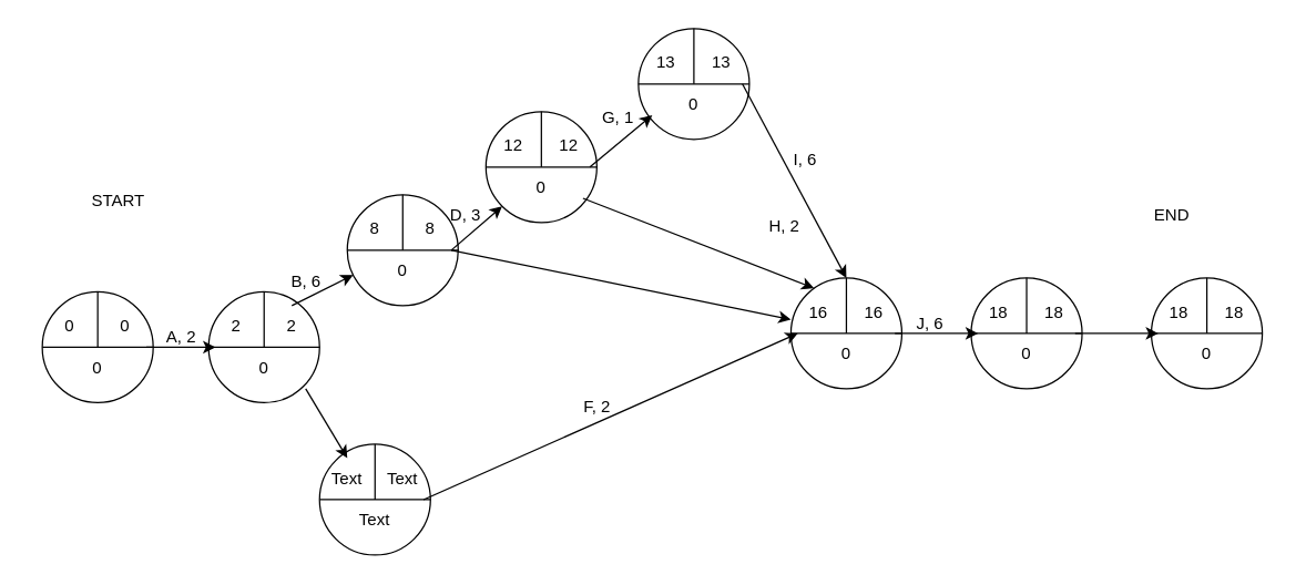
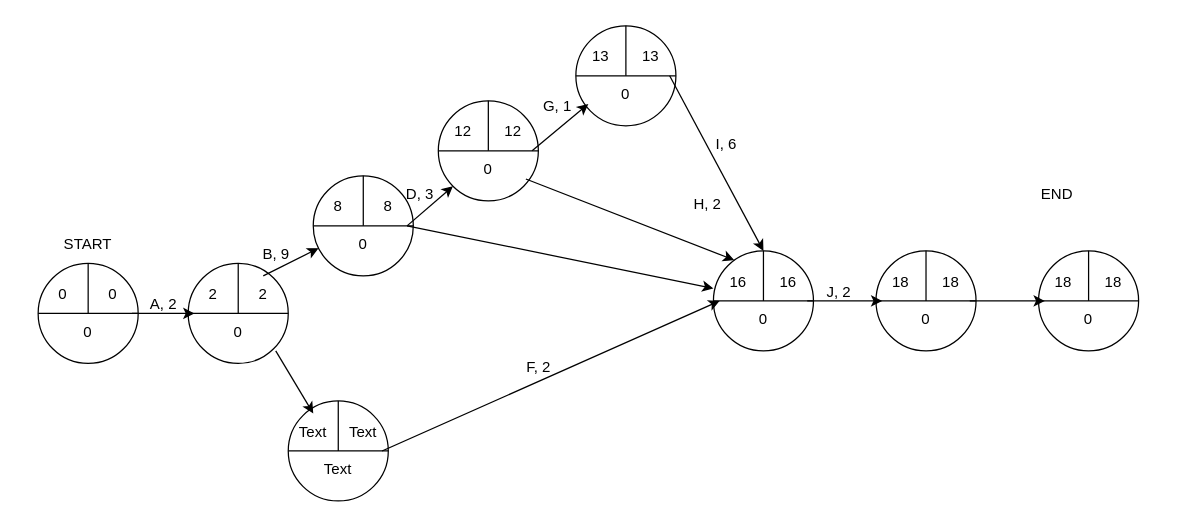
  <mxCell id="0" />
  <mxCell id="1" parent="0" />
  <mxCell id="2" value="" style="group" vertex="1" connectable="0" parent="1"><mxGeometry x="20" y="210" width="100" height="80" as="geometry" /></mxCell>
  <mxCell id="3" value="" style="ellipse;whiteSpace=wrap;html=1;aspect=fixed;" vertex="1" parent="2"><mxGeometry x="10" width="80" height="80" as="geometry" /></mxCell>
  <mxCell id="4" value="" style="endArrow=none;html=1;rounded=0;exitX=0;exitY=0.5;exitDx=0;exitDy=0;entryX=1;entryY=0.5;entryDx=0;entryDy=0;" edge="1" parent="2" source="3" target="3"><mxGeometry width="50" height="50" relative="1" as="geometry"><mxPoint x="320" y="230" as="sourcePoint" /><mxPoint x="370" y="180" as="targetPoint" /></mxGeometry></mxCell>
  <mxCell id="5" value="" style="endArrow=none;html=1;rounded=0;exitX=0.5;exitY=0;exitDx=0;exitDy=0;" edge="1" parent="2" source="3"><mxGeometry width="50" height="50" relative="1" as="geometry"><mxPoint x="320" y="230" as="sourcePoint" /><mxPoint x="50" y="40" as="targetPoint" /></mxGeometry></mxCell>
  <mxCell id="6" value="0" style="text;html=1;strokeColor=none;fillColor=none;align=center;verticalAlign=middle;whiteSpace=wrap;rounded=0;" vertex="1" parent="2"><mxGeometry x="20" y="40" width="60" height="30" as="geometry" /></mxCell>
  <mxCell id="7" value="0" style="text;html=1;strokeColor=none;fillColor=none;align=center;verticalAlign=middle;whiteSpace=wrap;rounded=0;" vertex="1" parent="2"><mxGeometry x="40" y="10" width="60" height="30" as="geometry" /></mxCell>
  <mxCell id="8" value="0" style="text;html=1;strokeColor=none;fillColor=none;align=center;verticalAlign=middle;whiteSpace=wrap;rounded=0;" vertex="1" parent="2"><mxGeometry y="10" width="60" height="30" as="geometry" /></mxCell>
  <mxCell id="9" value="" style="group" vertex="1" connectable="0" parent="1"><mxGeometry x="140" y="210" width="100" height="80" as="geometry" /></mxCell>
  <mxCell id="10" value="" style="ellipse;whiteSpace=wrap;html=1;aspect=fixed;" vertex="1" parent="9"><mxGeometry x="10" width="80" height="80" as="geometry" /></mxCell>
  <mxCell id="11" value="" style="endArrow=none;html=1;rounded=0;exitX=0;exitY=0.5;exitDx=0;exitDy=0;entryX=1;entryY=0.5;entryDx=0;entryDy=0;" edge="1" parent="9" source="10" target="10"><mxGeometry width="50" height="50" relative="1" as="geometry"><mxPoint x="320" y="230" as="sourcePoint" /><mxPoint x="370" y="180" as="targetPoint" /></mxGeometry></mxCell>
  <mxCell id="12" value="" style="endArrow=none;html=1;rounded=0;exitX=0.5;exitY=0;exitDx=0;exitDy=0;" edge="1" parent="9" source="10"><mxGeometry width="50" height="50" relative="1" as="geometry"><mxPoint x="320" y="230" as="sourcePoint" /><mxPoint x="50" y="40" as="targetPoint" /></mxGeometry></mxCell>
  <mxCell id="13" value="0" style="text;html=1;strokeColor=none;fillColor=none;align=center;verticalAlign=middle;whiteSpace=wrap;rounded=0;" vertex="1" parent="9"><mxGeometry x="20" y="40" width="60" height="30" as="geometry" /></mxCell>
  <mxCell id="14" value="2" style="text;html=1;strokeColor=none;fillColor=none;align=center;verticalAlign=middle;whiteSpace=wrap;rounded=0;" vertex="1" parent="9"><mxGeometry x="40" y="10" width="60" height="30" as="geometry" /></mxCell>
  <mxCell id="15" value="2" style="text;html=1;strokeColor=none;fillColor=none;align=center;verticalAlign=middle;whiteSpace=wrap;rounded=0;" vertex="1" parent="9"><mxGeometry y="10" width="60" height="30" as="geometry" /></mxCell>
  <mxCell id="16" value="" style="group" vertex="1" connectable="0" parent="1"><mxGeometry x="240" y="140" width="100" height="80" as="geometry" /></mxCell>
  <mxCell id="17" value="" style="ellipse;whiteSpace=wrap;html=1;aspect=fixed;" vertex="1" parent="16"><mxGeometry x="10" width="80" height="80" as="geometry" /></mxCell>
  <mxCell id="18" value="" style="endArrow=none;html=1;rounded=0;exitX=0;exitY=0.5;exitDx=0;exitDy=0;entryX=1;entryY=0.5;entryDx=0;entryDy=0;" edge="1" parent="16" source="17" target="17"><mxGeometry width="50" height="50" relative="1" as="geometry"><mxPoint x="320" y="230" as="sourcePoint" /><mxPoint x="370" y="180" as="targetPoint" /></mxGeometry></mxCell>
  <mxCell id="19" value="" style="endArrow=none;html=1;rounded=0;exitX=0.5;exitY=0;exitDx=0;exitDy=0;" edge="1" parent="16" source="17"><mxGeometry width="50" height="50" relative="1" as="geometry"><mxPoint x="320" y="230" as="sourcePoint" /><mxPoint x="50" y="40" as="targetPoint" /></mxGeometry></mxCell>
  <mxCell id="20" value="0" style="text;html=1;strokeColor=none;fillColor=none;align=center;verticalAlign=middle;whiteSpace=wrap;rounded=0;" vertex="1" parent="16"><mxGeometry x="20" y="40" width="60" height="30" as="geometry" /></mxCell>
  <mxCell id="21" value="8" style="text;html=1;strokeColor=none;fillColor=none;align=center;verticalAlign=middle;whiteSpace=wrap;rounded=0;" vertex="1" parent="16"><mxGeometry x="40" y="10" width="60" height="30" as="geometry" /></mxCell>
  <mxCell id="22" value="8" style="text;html=1;strokeColor=none;fillColor=none;align=center;verticalAlign=middle;whiteSpace=wrap;rounded=0;" vertex="1" parent="16"><mxGeometry y="10" width="60" height="30" as="geometry" /></mxCell>
  <mxCell id="23" value="" style="group" vertex="1" connectable="0" parent="1"><mxGeometry x="560" y="200" width="100" height="80" as="geometry" /></mxCell>
  <mxCell id="24" value="" style="ellipse;whiteSpace=wrap;html=1;aspect=fixed;" vertex="1" parent="23"><mxGeometry x="10" width="80" height="80" as="geometry" /></mxCell>
  <mxCell id="25" value="" style="endArrow=none;html=1;rounded=0;exitX=0;exitY=0.5;exitDx=0;exitDy=0;entryX=1;entryY=0.5;entryDx=0;entryDy=0;" edge="1" parent="23" source="24" target="24"><mxGeometry width="50" height="50" relative="1" as="geometry"><mxPoint x="320" y="230" as="sourcePoint" /><mxPoint x="370" y="180" as="targetPoint" /></mxGeometry></mxCell>
  <mxCell id="26" value="" style="endArrow=none;html=1;rounded=0;exitX=0.5;exitY=0;exitDx=0;exitDy=0;" edge="1" parent="23" source="24"><mxGeometry width="50" height="50" relative="1" as="geometry"><mxPoint x="320" y="230" as="sourcePoint" /><mxPoint x="50" y="40" as="targetPoint" /></mxGeometry></mxCell>
  <mxCell id="27" value="0" style="text;html=1;strokeColor=none;fillColor=none;align=center;verticalAlign=middle;whiteSpace=wrap;rounded=0;" vertex="1" parent="23"><mxGeometry x="20" y="40" width="60" height="30" as="geometry" /></mxCell>
  <mxCell id="28" value="16" style="text;html=1;strokeColor=none;fillColor=none;align=center;verticalAlign=middle;whiteSpace=wrap;rounded=0;" vertex="1" parent="23"><mxGeometry x="40" y="10" width="60" height="30" as="geometry" /></mxCell>
  <mxCell id="29" value="16" style="text;html=1;strokeColor=none;fillColor=none;align=center;verticalAlign=middle;whiteSpace=wrap;rounded=0;" vertex="1" parent="23"><mxGeometry y="10" width="60" height="30" as="geometry" /></mxCell>
  <mxCell id="30" value="" style="group" vertex="1" connectable="0" parent="1"><mxGeometry x="220" y="320" width="100" height="80" as="geometry" /></mxCell>
  <mxCell id="31" value="" style="ellipse;whiteSpace=wrap;html=1;aspect=fixed;" vertex="1" parent="30"><mxGeometry x="10" width="80" height="80" as="geometry" /></mxCell>
  <mxCell id="32" value="" style="endArrow=none;html=1;rounded=0;exitX=0;exitY=0.5;exitDx=0;exitDy=0;entryX=1;entryY=0.5;entryDx=0;entryDy=0;" edge="1" parent="30" source="31" target="31"><mxGeometry width="50" height="50" relative="1" as="geometry"><mxPoint x="320" y="230" as="sourcePoint" /><mxPoint x="370" y="180" as="targetPoint" /></mxGeometry></mxCell>
  <mxCell id="33" value="" style="endArrow=none;html=1;rounded=0;exitX=0.5;exitY=0;exitDx=0;exitDy=0;" edge="1" parent="30" source="31"><mxGeometry width="50" height="50" relative="1" as="geometry"><mxPoint x="320" y="230" as="sourcePoint" /><mxPoint x="50" y="40" as="targetPoint" /></mxGeometry></mxCell>
  <mxCell id="34" value="Text" style="text;html=1;strokeColor=none;fillColor=none;align=center;verticalAlign=middle;whiteSpace=wrap;rounded=0;" vertex="1" parent="30"><mxGeometry x="20" y="40" width="60" height="30" as="geometry" /></mxCell>
  <mxCell id="35" value="Text" style="text;html=1;strokeColor=none;fillColor=none;align=center;verticalAlign=middle;whiteSpace=wrap;rounded=0;" vertex="1" parent="30"><mxGeometry x="40" y="10" width="60" height="30" as="geometry" /></mxCell>
  <mxCell id="36" value="Text" style="text;html=1;strokeColor=none;fillColor=none;align=center;verticalAlign=middle;whiteSpace=wrap;rounded=0;" vertex="1" parent="30"><mxGeometry y="10" width="60" height="30" as="geometry" /></mxCell>
  <mxCell id="37" value="" style="group" vertex="1" connectable="0" parent="1"><mxGeometry x="450" y="20" width="100" height="80" as="geometry" /></mxCell>
  <mxCell id="38" value="" style="ellipse;whiteSpace=wrap;html=1;aspect=fixed;" vertex="1" parent="37"><mxGeometry x="10" width="80" height="80" as="geometry" /></mxCell>
  <mxCell id="39" value="" style="endArrow=none;html=1;rounded=0;exitX=0;exitY=0.5;exitDx=0;exitDy=0;entryX=1;entryY=0.5;entryDx=0;entryDy=0;" edge="1" parent="37" source="38" target="38"><mxGeometry width="50" height="50" relative="1" as="geometry"><mxPoint x="320" y="230" as="sourcePoint" /><mxPoint x="370" y="180" as="targetPoint" /></mxGeometry></mxCell>
  <mxCell id="40" value="" style="endArrow=none;html=1;rounded=0;exitX=0.5;exitY=0;exitDx=0;exitDy=0;" edge="1" parent="37" source="38"><mxGeometry width="50" height="50" relative="1" as="geometry"><mxPoint x="320" y="230" as="sourcePoint" /><mxPoint x="50" y="40" as="targetPoint" /></mxGeometry></mxCell>
  <mxCell id="41" value="0" style="text;html=1;strokeColor=none;fillColor=none;align=center;verticalAlign=middle;whiteSpace=wrap;rounded=0;" vertex="1" parent="37"><mxGeometry x="20" y="40" width="60" height="30" as="geometry" /></mxCell>
  <mxCell id="42" value="13" style="text;html=1;strokeColor=none;fillColor=none;align=center;verticalAlign=middle;whiteSpace=wrap;rounded=0;" vertex="1" parent="37"><mxGeometry x="40" y="10" width="60" height="30" as="geometry" /></mxCell>
  <mxCell id="43" value="13" style="text;html=1;strokeColor=none;fillColor=none;align=center;verticalAlign=middle;whiteSpace=wrap;rounded=0;" vertex="1" parent="37"><mxGeometry y="10" width="60" height="30" as="geometry" /></mxCell>
  <mxCell id="44" value="" style="group" vertex="1" connectable="0" parent="1"><mxGeometry x="340" y="80" width="130" height="90" as="geometry" /></mxCell>
  <mxCell id="45" value="" style="ellipse;whiteSpace=wrap;html=1;aspect=fixed;" vertex="1" parent="44"><mxGeometry x="10" width="80" height="80" as="geometry" /></mxCell>
  <mxCell id="46" value="" style="endArrow=none;html=1;rounded=0;exitX=0;exitY=0.5;exitDx=0;exitDy=0;entryX=1;entryY=0.5;entryDx=0;entryDy=0;" edge="1" parent="44" source="45" target="45"><mxGeometry width="50" height="50" relative="1" as="geometry"><mxPoint x="320" y="230" as="sourcePoint" /><mxPoint x="370" y="180" as="targetPoint" /></mxGeometry></mxCell>
  <mxCell id="47" value="" style="endArrow=none;html=1;rounded=0;exitX=0.5;exitY=0;exitDx=0;exitDy=0;" edge="1" parent="44" source="45"><mxGeometry width="50" height="50" relative="1" as="geometry"><mxPoint x="320" y="230" as="sourcePoint" /><mxPoint x="50" y="40" as="targetPoint" /></mxGeometry></mxCell>
  <mxCell id="48" value="0" style="text;html=1;strokeColor=none;fillColor=none;align=center;verticalAlign=middle;whiteSpace=wrap;rounded=0;" vertex="1" parent="44"><mxGeometry x="20" y="40" width="60" height="30" as="geometry" /></mxCell>
  <mxCell id="49" value="12" style="text;html=1;strokeColor=none;fillColor=none;align=center;verticalAlign=middle;whiteSpace=wrap;rounded=0;" vertex="1" parent="44"><mxGeometry x="40" y="10" width="60" height="30" as="geometry" /></mxCell>
  <mxCell id="50" value="12" style="text;html=1;strokeColor=none;fillColor=none;align=center;verticalAlign=middle;whiteSpace=wrap;rounded=0;" vertex="1" parent="44"><mxGeometry y="10" width="60" height="30" as="geometry" /></mxCell>
  <mxCell id="51" value="D, 3" style="text;html=1;align=center;verticalAlign=middle;resizable=0;points=[];autosize=1;strokeColor=none;fillColor=none;" vertex="1" parent="44"><mxGeometry x="-30" y="60" width="50" height="30" as="geometry" /></mxCell>
  <mxCell id="52" value="G, 1" style="text;html=1;align=center;verticalAlign=middle;resizable=0;points=[];autosize=1;strokeColor=none;fillColor=none;" vertex="1" parent="44"><mxGeometry x="80" y="-10" width="50" height="30" as="geometry" /></mxCell>
  <mxCell id="53" value="" style="group" vertex="1" connectable="0" parent="1"><mxGeometry x="690" y="200" width="100" height="80" as="geometry" /></mxCell>
  <mxCell id="54" value="" style="ellipse;whiteSpace=wrap;html=1;aspect=fixed;" vertex="1" parent="53"><mxGeometry x="10" width="80" height="80" as="geometry" /></mxCell>
  <mxCell id="55" value="" style="endArrow=none;html=1;rounded=0;exitX=0;exitY=0.5;exitDx=0;exitDy=0;entryX=1;entryY=0.5;entryDx=0;entryDy=0;" edge="1" parent="53" source="54" target="54"><mxGeometry width="50" height="50" relative="1" as="geometry"><mxPoint x="320" y="230" as="sourcePoint" /><mxPoint x="370" y="180" as="targetPoint" /></mxGeometry></mxCell>
  <mxCell id="56" value="" style="endArrow=none;html=1;rounded=0;exitX=0.5;exitY=0;exitDx=0;exitDy=0;" edge="1" parent="53" source="54"><mxGeometry width="50" height="50" relative="1" as="geometry"><mxPoint x="320" y="230" as="sourcePoint" /><mxPoint x="50" y="40" as="targetPoint" /></mxGeometry></mxCell>
  <mxCell id="57" value="0" style="text;html=1;strokeColor=none;fillColor=none;align=center;verticalAlign=middle;whiteSpace=wrap;rounded=0;" vertex="1" parent="53"><mxGeometry x="20" y="40" width="60" height="30" as="geometry" /></mxCell>
  <mxCell id="58" value="18" style="text;html=1;strokeColor=none;fillColor=none;align=center;verticalAlign=middle;whiteSpace=wrap;rounded=0;" vertex="1" parent="53"><mxGeometry x="40" y="10" width="60" height="30" as="geometry" /></mxCell>
  <mxCell id="59" value="18" style="text;html=1;strokeColor=none;fillColor=none;align=center;verticalAlign=middle;whiteSpace=wrap;rounded=0;" vertex="1" parent="53"><mxGeometry y="10" width="60" height="30" as="geometry" /></mxCell>
  <mxCell id="60" value="" style="group" vertex="1" connectable="0" parent="1"><mxGeometry x="820" y="200" width="100" height="80" as="geometry" /></mxCell>
  <mxCell id="61" value="" style="ellipse;whiteSpace=wrap;html=1;aspect=fixed;" vertex="1" parent="60"><mxGeometry x="10" width="80" height="80" as="geometry" /></mxCell>
  <mxCell id="62" value="" style="endArrow=none;html=1;rounded=0;exitX=0;exitY=0.5;exitDx=0;exitDy=0;entryX=1;entryY=0.5;entryDx=0;entryDy=0;" edge="1" parent="60" source="61" target="61"><mxGeometry width="50" height="50" relative="1" as="geometry"><mxPoint x="320" y="230" as="sourcePoint" /><mxPoint x="370" y="180" as="targetPoint" /></mxGeometry></mxCell>
  <mxCell id="63" value="" style="endArrow=none;html=1;rounded=0;exitX=0.5;exitY=0;exitDx=0;exitDy=0;" edge="1" parent="60" source="61"><mxGeometry width="50" height="50" relative="1" as="geometry"><mxPoint x="320" y="230" as="sourcePoint" /><mxPoint x="50" y="40" as="targetPoint" /></mxGeometry></mxCell>
  <mxCell id="64" value="0" style="text;html=1;strokeColor=none;fillColor=none;align=center;verticalAlign=middle;whiteSpace=wrap;rounded=0;" vertex="1" parent="60"><mxGeometry x="20" y="40" width="60" height="30" as="geometry" /></mxCell>
  <mxCell id="65" value="18" style="text;html=1;strokeColor=none;fillColor=none;align=center;verticalAlign=middle;whiteSpace=wrap;rounded=0;" vertex="1" parent="60"><mxGeometry x="40" y="10" width="60" height="30" as="geometry" /></mxCell>
  <mxCell id="66" value="18" style="text;html=1;strokeColor=none;fillColor=none;align=center;verticalAlign=middle;whiteSpace=wrap;rounded=0;" vertex="1" parent="60"><mxGeometry y="10" width="60" height="30" as="geometry" /></mxCell>
  <mxCell id="67" style="edgeStyle=none;rounded=0;orthogonalLoop=1;jettySize=auto;html=1;exitX=0.75;exitY=1;exitDx=0;exitDy=0;entryX=0.25;entryY=1;entryDx=0;entryDy=0;" edge="1" parent="1" source="7" target="15"><mxGeometry relative="1" as="geometry" /></mxCell>
  <mxCell id="68" style="edgeStyle=none;rounded=0;orthogonalLoop=1;jettySize=auto;html=1;exitX=0.5;exitY=0;exitDx=0;exitDy=0;" edge="1" parent="1" source="14" target="17"><mxGeometry relative="1" as="geometry" /></mxCell>
  <mxCell id="69" style="edgeStyle=none;rounded=0;orthogonalLoop=1;jettySize=auto;html=1;exitX=0.75;exitY=1;exitDx=0;exitDy=0;entryX=0;entryY=1;entryDx=0;entryDy=0;" edge="1" parent="1" source="21" target="45"><mxGeometry relative="1" as="geometry" /></mxCell>
  <mxCell id="70" style="edgeStyle=none;rounded=0;orthogonalLoop=1;jettySize=auto;html=1;exitX=0.75;exitY=1;exitDx=0;exitDy=0;entryX=0;entryY=0.75;entryDx=0;entryDy=0;" edge="1" parent="1" source="49" target="41"><mxGeometry relative="1" as="geometry" /></mxCell>
  <mxCell id="71" style="edgeStyle=none;rounded=0;orthogonalLoop=1;jettySize=auto;html=1;exitX=1;exitY=1;exitDx=0;exitDy=0;entryX=0.5;entryY=0;entryDx=0;entryDy=0;" edge="1" parent="1" source="13" target="36"><mxGeometry relative="1" as="geometry" /></mxCell>
  <mxCell id="72" style="edgeStyle=none;rounded=0;orthogonalLoop=1;jettySize=auto;html=1;exitX=0.75;exitY=1;exitDx=0;exitDy=0;entryX=0.25;entryY=1;entryDx=0;entryDy=0;" edge="1" parent="1" source="35" target="29"><mxGeometry relative="1" as="geometry" /></mxCell>
  <mxCell id="73" style="edgeStyle=none;rounded=0;orthogonalLoop=1;jettySize=auto;html=1;exitX=0.75;exitY=1;exitDx=0;exitDy=0;entryX=0.25;entryY=1;entryDx=0;entryDy=0;" edge="1" parent="1" source="28" target="59"><mxGeometry relative="1" as="geometry" /></mxCell>
  <mxCell id="74" style="edgeStyle=none;rounded=0;orthogonalLoop=1;jettySize=auto;html=1;exitX=0.75;exitY=1;exitDx=0;exitDy=0;entryX=0.25;entryY=1;entryDx=0;entryDy=0;" edge="1" parent="1" source="58" target="66"><mxGeometry relative="1" as="geometry" /></mxCell>
  <mxCell id="75" style="edgeStyle=none;rounded=0;orthogonalLoop=1;jettySize=auto;html=1;exitX=0.75;exitY=1;exitDx=0;exitDy=0;entryX=0.5;entryY=0;entryDx=0;entryDy=0;" edge="1" parent="1" source="42" target="24"><mxGeometry relative="1" as="geometry" /></mxCell>
  <mxCell id="76" style="edgeStyle=none;rounded=0;orthogonalLoop=1;jettySize=auto;html=1;exitX=0.75;exitY=1;exitDx=0;exitDy=0;entryX=0.167;entryY=0.667;entryDx=0;entryDy=0;entryPerimeter=0;" edge="1" parent="1" source="21" target="29"><mxGeometry relative="1" as="geometry" /></mxCell>
  <mxCell id="77" style="edgeStyle=none;rounded=0;orthogonalLoop=1;jettySize=auto;html=1;exitX=1;exitY=0.75;exitDx=0;exitDy=0;entryX=0.209;entryY=0.093;entryDx=0;entryDy=0;entryPerimeter=0;" edge="1" parent="1" source="48" target="24"><mxGeometry relative="1" as="geometry" /></mxCell>
- <mxCell id="78" value="START" style="text;html=1;strokeColor=none;fillColor=none;align=center;verticalAlign=middle;whiteSpace=wrap;rounded=0;" vertex="1" parent="1"><mxGeometry x="55" y="130" width="60" height="30" as="geometry" /></mxCell>
+ <mxCell id="78" value="START" style="text;html=1;strokeColor=none;fillColor=none;align=center;verticalAlign=middle;whiteSpace=wrap;rounded=0;" vertex="1" parent="1"><mxGeometry x="40" y="180" width="60" height="30" as="geometry" /></mxCell>
  <mxCell id="79" value="END" style="text;html=1;strokeColor=none;fillColor=none;align=center;verticalAlign=middle;whiteSpace=wrap;rounded=0;" vertex="1" parent="1"><mxGeometry x="815" y="140" width="60" height="30" as="geometry" /></mxCell>
  <mxCell id="80" value="A, 2" style="text;html=1;align=center;verticalAlign=middle;resizable=0;points=[];autosize=1;strokeColor=none;fillColor=none;" vertex="1" parent="1"><mxGeometry x="110" y="228" width="40" height="30" as="geometry" /></mxCell>
- <mxCell id="81" value="B, 6" style="text;html=1;align=center;verticalAlign=middle;resizable=0;points=[];autosize=1;strokeColor=none;fillColor=none;" vertex="1" parent="1"><mxGeometry x="200" y="188" width="40" height="30" as="geometry" /></mxCell>
+ <mxCell id="81" value="B, 9" style="text;html=1;align=center;verticalAlign=middle;resizable=0;points=[];autosize=1;strokeColor=none;fillColor=none;" vertex="1" parent="1"><mxGeometry x="200" y="188" width="40" height="30" as="geometry" /></mxCell>
  <mxCell id="82" value="I, 6" style="text;html=1;align=center;verticalAlign=middle;resizable=0;points=[];autosize=1;strokeColor=none;fillColor=none;" vertex="1" parent="1"><mxGeometry x="560" y="100" width="40" height="30" as="geometry" /></mxCell>
  <mxCell id="83" value="H, 2" style="text;html=1;align=center;verticalAlign=middle;resizable=0;points=[];autosize=1;strokeColor=none;fillColor=none;" vertex="1" parent="1"><mxGeometry x="540" y="148" width="50" height="30" as="geometry" /></mxCell>
  <mxCell id="84" value="F, 2" style="text;html=1;align=center;verticalAlign=middle;resizable=0;points=[];autosize=1;strokeColor=none;fillColor=none;" vertex="1" parent="1"><mxGeometry x="410" y="278" width="40" height="30" as="geometry" /></mxCell>
- <mxCell id="85" value="J, 6" style="text;html=1;align=center;verticalAlign=middle;resizable=0;points=[];autosize=1;strokeColor=none;fillColor=none;" vertex="1" parent="1"><mxGeometry x="650" y="218" width="40" height="30" as="geometry" /></mxCell>
+ <mxCell id="85" value="J, 2" style="text;html=1;align=center;verticalAlign=middle;resizable=0;points=[];autosize=1;strokeColor=none;fillColor=none;" vertex="1" parent="1"><mxGeometry x="650" y="218" width="40" height="30" as="geometry" /></mxCell>
